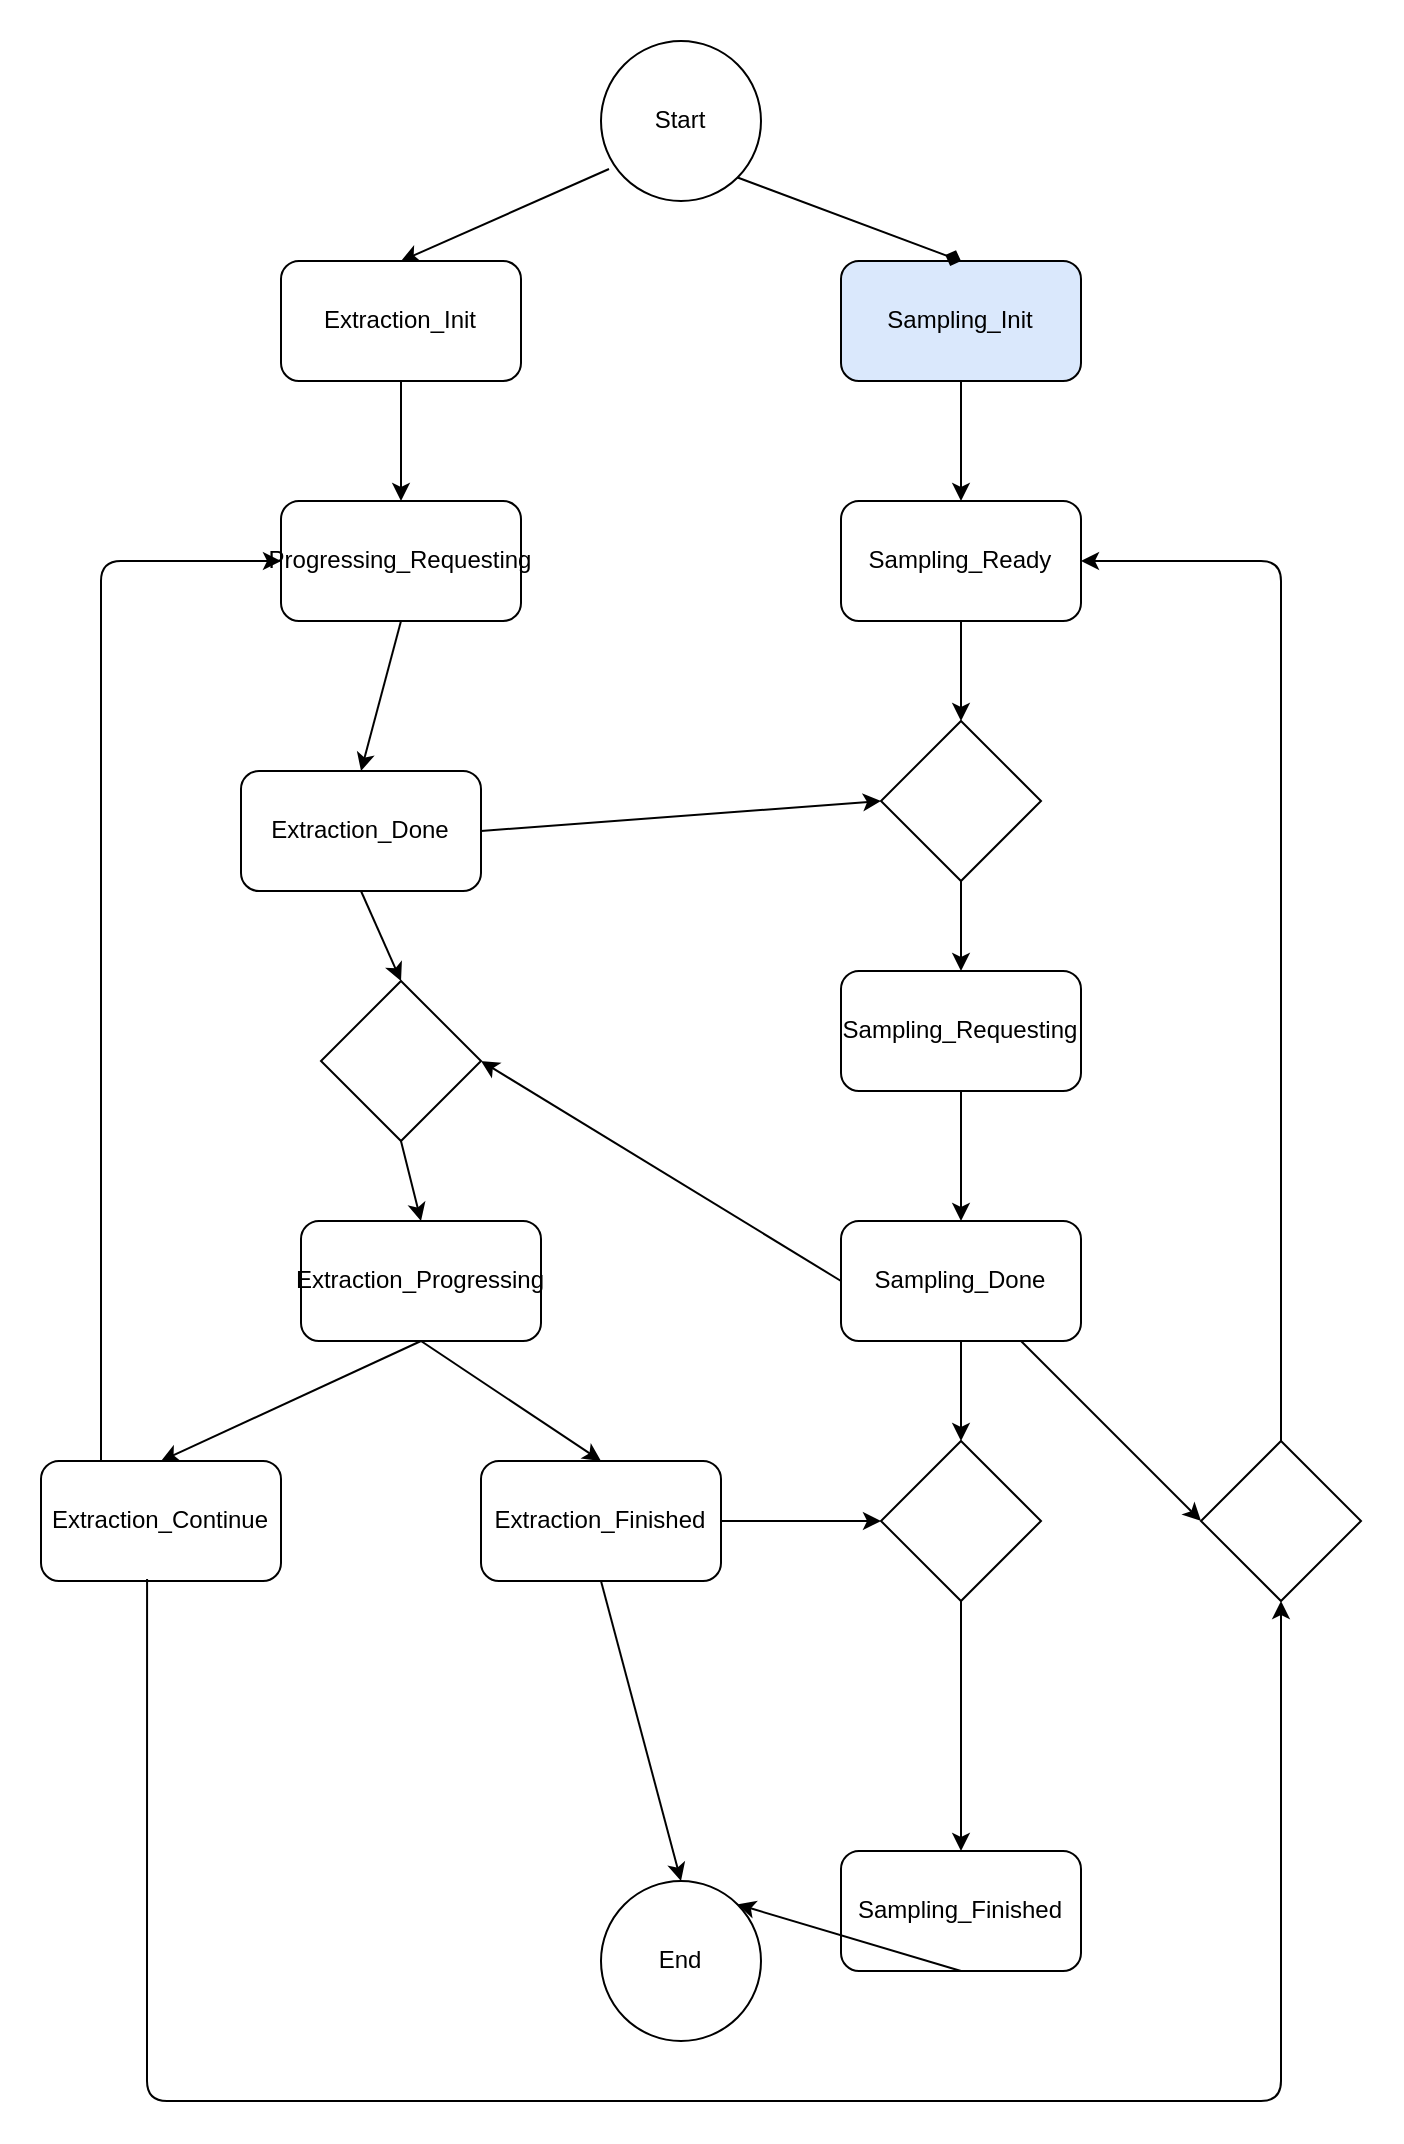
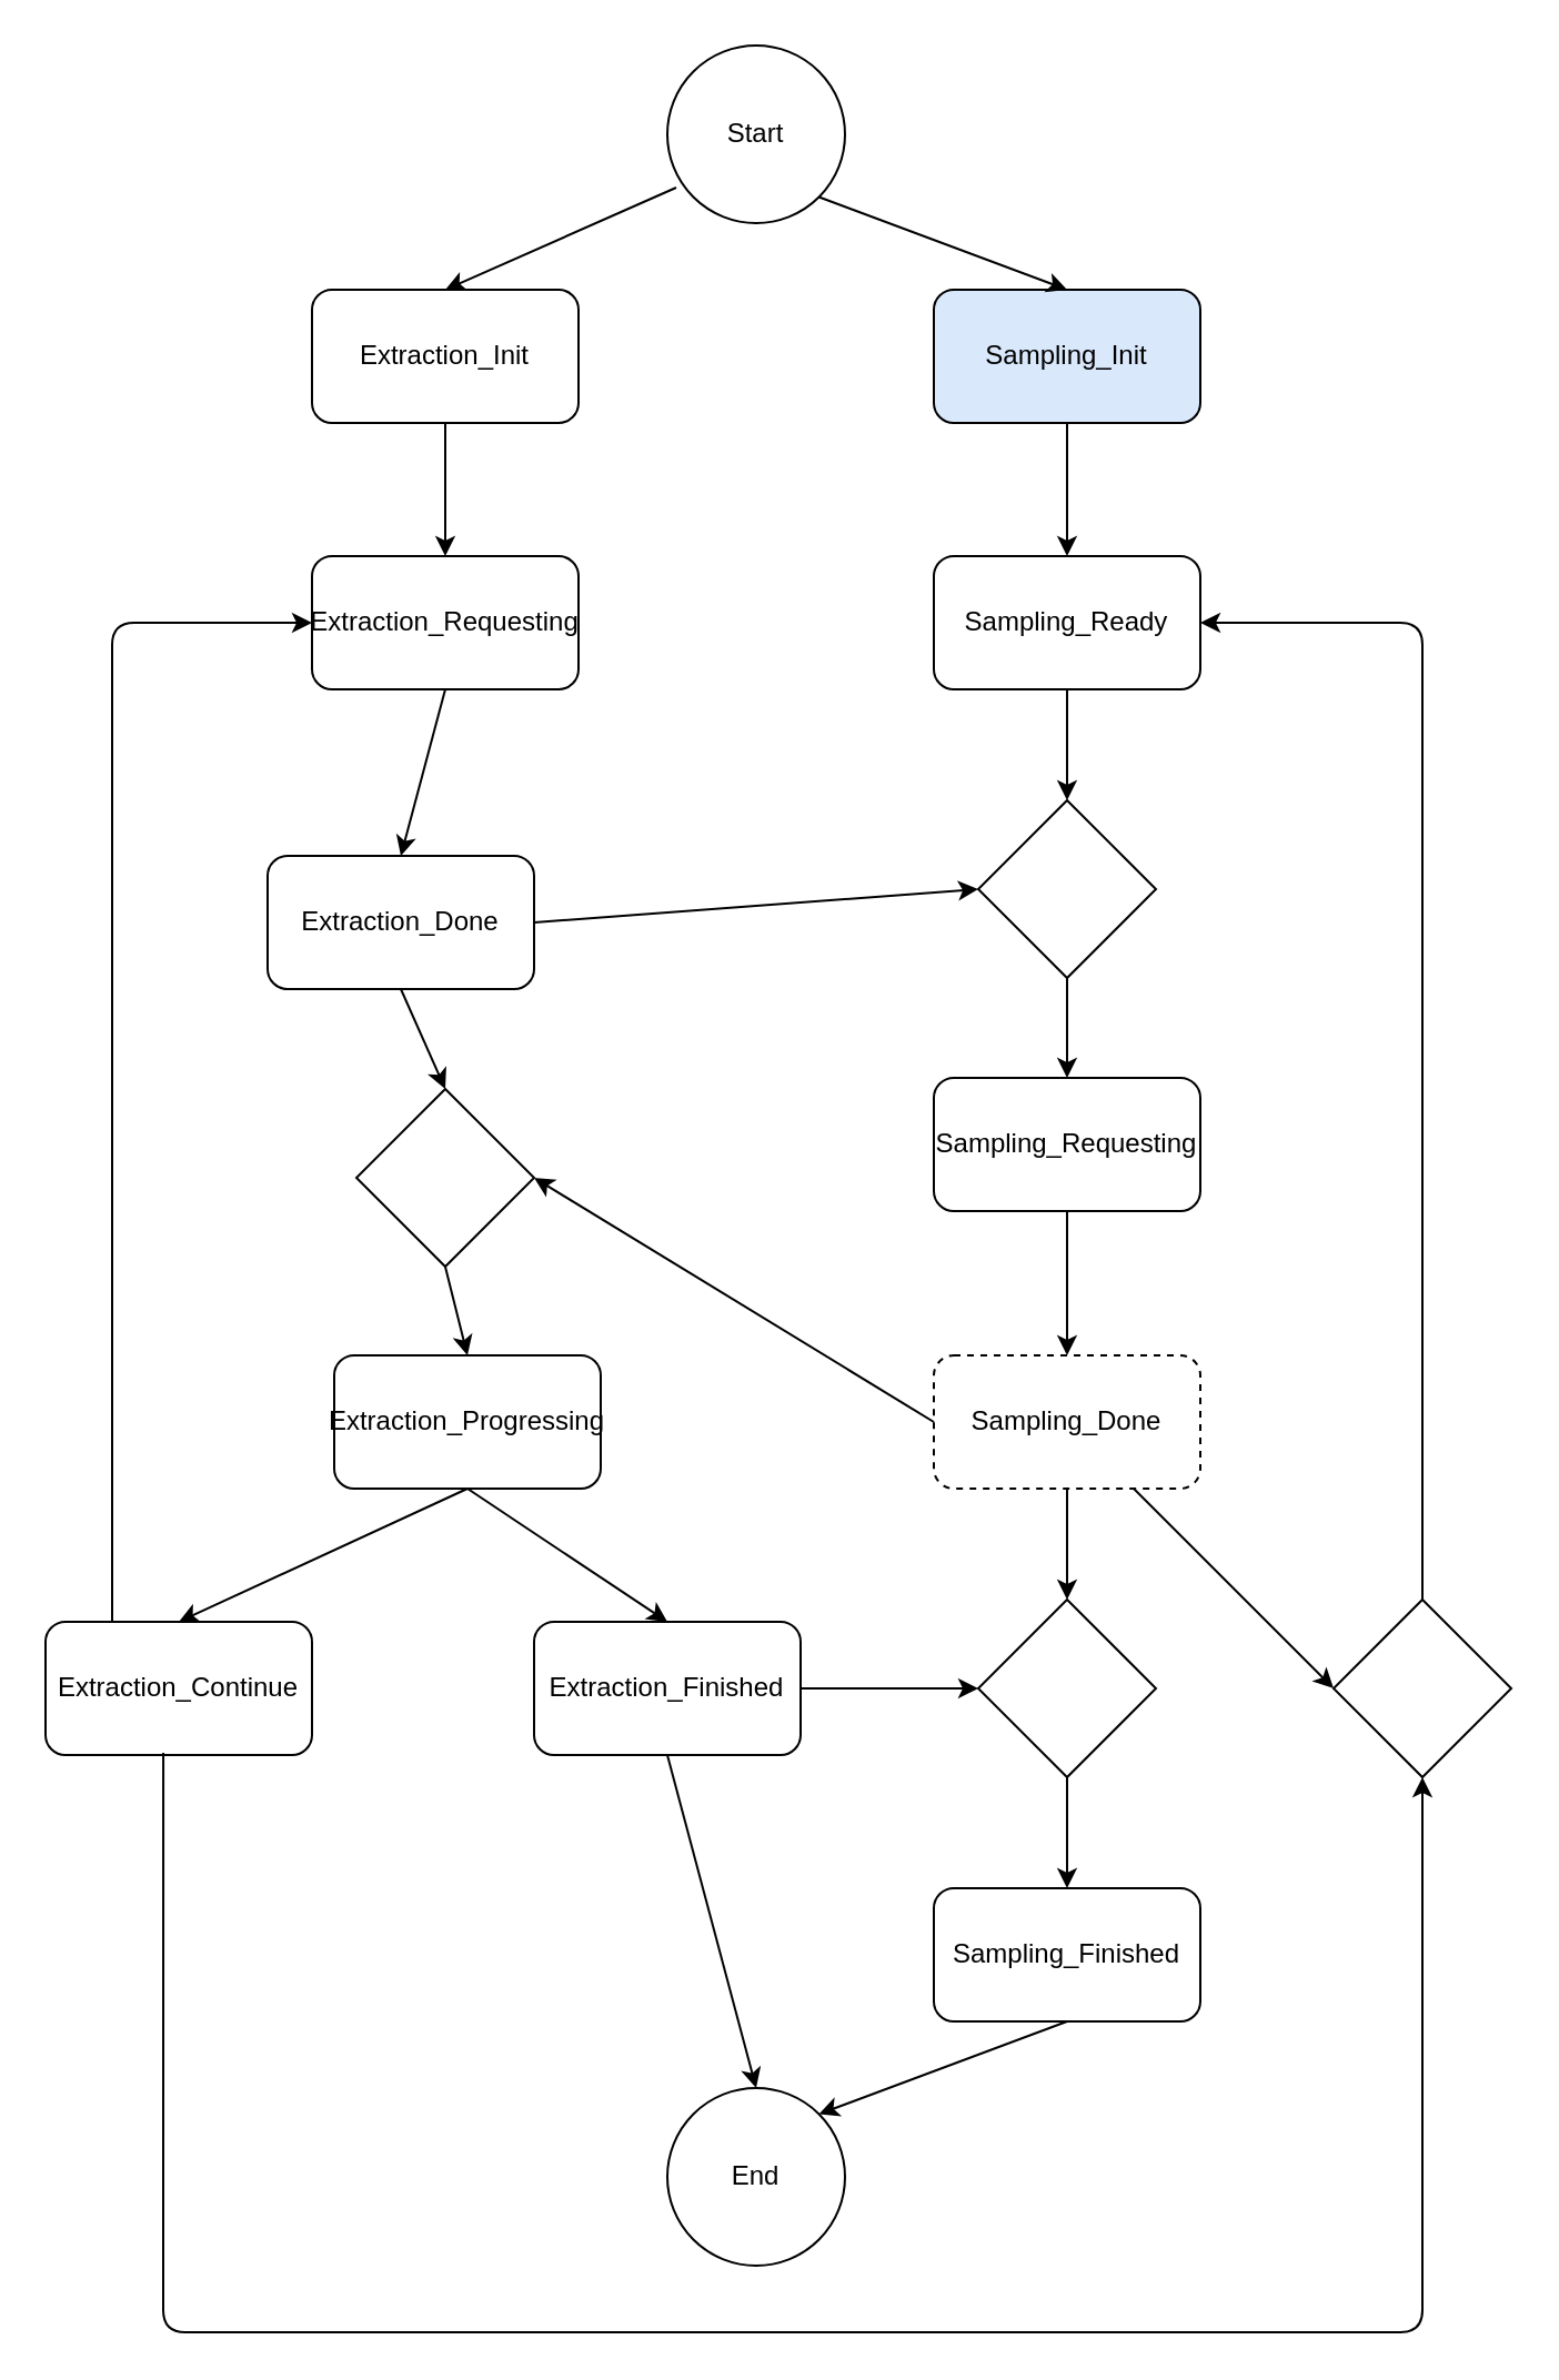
  <mxCell id="0" />
  <mxCell id="1" parent="0" />
  <mxCell id="2" value="&lt;div&gt;Extraction_Init&lt;/div&gt;" style="rounded=1;whiteSpace=wrap;html=1;" vertex="1" parent="1"><mxGeometry x="140" y="130" width="120" height="60" as="geometry" /></mxCell>
  <mxCell id="3" value="Start" style="ellipse;whiteSpace=wrap;html=1;aspect=fixed;" vertex="1" parent="1"><mxGeometry x="300" y="20" width="80" height="80" as="geometry" /></mxCell>
  <mxCell id="4" value="&lt;div&gt;Sampling_Init&lt;/div&gt;" style="rounded=1;whiteSpace=wrap;html=1;fillColor=#dae8fc;" vertex="1" parent="1"><mxGeometry x="420" y="130" width="120" height="60" as="geometry" /></mxCell>
- <mxCell id="5" value="" style="endArrow=diamond;html=1;exitX=1;exitY=1;exitDx=0;exitDy=0;entryX=0.5;entryY=0;entryDx=0;entryDy=0;" edge="1" parent="1" source="3" target="4"><mxGeometry width="50" height="50" relative="1" as="geometry"><mxPoint x="330" y="540" as="sourcePoint" /><mxPoint x="380" y="490" as="targetPoint" /></mxGeometry></mxCell>
+ <mxCell id="5" value="" style="endArrow=classic;html=1;exitX=1;exitY=1;exitDx=0;exitDy=0;entryX=0.5;entryY=0;entryDx=0;entryDy=0;" edge="1" parent="1" source="3" target="4"><mxGeometry width="50" height="50" relative="1" as="geometry"><mxPoint x="330" y="540" as="sourcePoint" /><mxPoint x="380" y="490" as="targetPoint" /></mxGeometry></mxCell>
  <mxCell id="6" value="" style="endArrow=classic;html=1;entryX=0.5;entryY=0;entryDx=0;entryDy=0;exitX=0.05;exitY=0.8;exitDx=0;exitDy=0;exitPerimeter=0;" edge="1" parent="1" source="3" target="2"><mxGeometry width="50" height="50" relative="1" as="geometry"><mxPoint x="220" y="140" as="sourcePoint" /><mxPoint x="270" y="90" as="targetPoint" /></mxGeometry></mxCell>
  <mxCell id="7" value="Extraction_Done" style="rounded=1;whiteSpace=wrap;html=1;" vertex="1" parent="1"><mxGeometry x="120" y="385" width="120" height="60" as="geometry" /></mxCell>
  <mxCell id="8" value="&lt;div&gt;Sampling_Ready&lt;/div&gt;" style="rounded=1;whiteSpace=wrap;html=1;" vertex="1" parent="1"><mxGeometry x="420" y="250" width="120" height="60" as="geometry" /></mxCell>
  <mxCell id="9" value="&lt;div&gt;Sampling_Requesting&lt;/div&gt;" style="rounded=1;whiteSpace=wrap;html=1;" vertex="1" parent="1"><mxGeometry x="420" y="485" width="120" height="60" as="geometry" /></mxCell>
- <mxCell id="10" value="Progressing_Requesting" style="rounded=1;whiteSpace=wrap;html=1;" vertex="1" parent="1"><mxGeometry x="140" y="250" width="120" height="60" as="geometry" /></mxCell>
+ <mxCell id="10" value="Extraction_Requesting" style="rounded=1;whiteSpace=wrap;html=1;" vertex="1" parent="1"><mxGeometry x="140" y="250" width="120" height="60" as="geometry" /></mxCell>
  <mxCell id="11" value="" style="endArrow=classic;html=1;exitX=0.5;exitY=1;exitDx=0;exitDy=0;entryX=0.5;entryY=0;entryDx=0;entryDy=0;" edge="1" parent="1" source="2" target="10"><mxGeometry width="50" height="50" relative="1" as="geometry"><mxPoint x="330" y="540" as="sourcePoint" /><mxPoint x="380" y="490" as="targetPoint" /></mxGeometry></mxCell>
  <mxCell id="12" value="" style="endArrow=classic;html=1;exitX=0.5;exitY=1;exitDx=0;exitDy=0;entryX=0.5;entryY=0;entryDx=0;entryDy=0;" edge="1" parent="1" source="10" target="7"><mxGeometry width="50" height="50" relative="1" as="geometry"><mxPoint x="90" y="370" as="sourcePoint" /><mxPoint x="140" y="320" as="targetPoint" /></mxGeometry></mxCell>
  <mxCell id="13" value="" style="endArrow=classic;html=1;exitX=0.5;exitY=1;exitDx=0;exitDy=0;entryX=0.5;entryY=0;entryDx=0;entryDy=0;" edge="1" parent="1" source="4" target="8"><mxGeometry width="50" height="50" relative="1" as="geometry"><mxPoint x="350" y="510" as="sourcePoint" /><mxPoint x="400" y="460" as="targetPoint" /></mxGeometry></mxCell>
  <mxCell id="14" value="" style="endArrow=classic;html=1;exitX=1;exitY=0.5;exitDx=0;exitDy=0;entryX=0;entryY=0.5;entryDx=0;entryDy=0;" edge="1" parent="1" source="7" target="15"><mxGeometry width="50" height="50" relative="1" as="geometry"><mxPoint x="340" y="510" as="sourcePoint" /><mxPoint x="370" y="460" as="targetPoint" /></mxGeometry></mxCell>
  <mxCell id="15" value="" style="rhombus;whiteSpace=wrap;html=1;" vertex="1" parent="1"><mxGeometry x="440" y="360" width="80" height="80" as="geometry" /></mxCell>
  <mxCell id="16" value="" style="endArrow=classic;html=1;exitX=0.5;exitY=1;exitDx=0;exitDy=0;" edge="1" parent="1" source="8" target="15"><mxGeometry width="50" height="50" relative="1" as="geometry"><mxPoint x="360" y="530" as="sourcePoint" /><mxPoint x="410" y="480" as="targetPoint" /></mxGeometry></mxCell>
  <mxCell id="17" value="" style="endArrow=classic;html=1;exitX=0.5;exitY=1;exitDx=0;exitDy=0;entryX=0.5;entryY=0;entryDx=0;entryDy=0;" edge="1" parent="1" source="15" target="9"><mxGeometry width="50" height="50" relative="1" as="geometry"><mxPoint x="290" y="570" as="sourcePoint" /><mxPoint x="340" y="520" as="targetPoint" /></mxGeometry></mxCell>
- <mxCell id="18" value="Sampling_Done" style="rounded=1;whiteSpace=wrap;html=1;" vertex="1" parent="1"><mxGeometry x="420" y="610" width="120" height="60" as="geometry" /></mxCell>
+ <mxCell id="18" value="Sampling_Done" style="rounded=1;whiteSpace=wrap;html=1;dashed=1;" vertex="1" parent="1"><mxGeometry x="420" y="610" width="120" height="60" as="geometry" /></mxCell>
  <mxCell id="19" value="" style="endArrow=classic;html=1;exitX=0.5;exitY=1;exitDx=0;exitDy=0;entryX=0.5;entryY=0;entryDx=0;entryDy=0;" edge="1" parent="1" source="9" target="18"><mxGeometry width="50" height="50" relative="1" as="geometry"><mxPoint x="280" y="660" as="sourcePoint" /><mxPoint x="330" y="610" as="targetPoint" /></mxGeometry></mxCell>
  <mxCell id="20" value="" style="rhombus;whiteSpace=wrap;html=1;" vertex="1" parent="1"><mxGeometry x="160" y="490" width="80" height="80" as="geometry" /></mxCell>
  <mxCell id="21" value="" style="endArrow=classic;html=1;exitX=0.5;exitY=1;exitDx=0;exitDy=0;entryX=0.5;entryY=0;entryDx=0;entryDy=0;" edge="1" parent="1" source="7" target="20"><mxGeometry width="50" height="50" relative="1" as="geometry"><mxPoint x="40" y="590" as="sourcePoint" /><mxPoint x="90" y="540" as="targetPoint" /></mxGeometry></mxCell>
  <mxCell id="22" value="" style="endArrow=classic;html=1;exitX=0;exitY=0.5;exitDx=0;exitDy=0;entryX=1;entryY=0.5;entryDx=0;entryDy=0;" edge="1" parent="1" source="18" target="20"><mxGeometry width="50" height="50" relative="1" as="geometry"><mxPoint x="280" y="680" as="sourcePoint" /><mxPoint x="330" y="630" as="targetPoint" /></mxGeometry></mxCell>
  <mxCell id="23" value="&lt;div&gt;Extraction_Progressing&lt;/div&gt;" style="rounded=1;whiteSpace=wrap;html=1;" vertex="1" parent="1"><mxGeometry x="150" y="610" width="120" height="60" as="geometry" /></mxCell>
  <mxCell id="24" value="" style="endArrow=classic;html=1;exitX=0.5;exitY=1;exitDx=0;exitDy=0;entryX=0.5;entryY=0;entryDx=0;entryDy=0;" edge="1" parent="1" source="20" target="23"><mxGeometry width="50" height="50" relative="1" as="geometry"><mxPoint x="10" y="660" as="sourcePoint" /><mxPoint x="60" y="610" as="targetPoint" /></mxGeometry></mxCell>
  <mxCell id="25" value="Extraction_Finished" style="rounded=1;whiteSpace=wrap;html=1;" vertex="1" parent="1"><mxGeometry x="240" y="730" width="120" height="60" as="geometry" /></mxCell>
  <mxCell id="26" value="Extraction_Continue" style="rounded=1;whiteSpace=wrap;html=1;" vertex="1" parent="1"><mxGeometry x="20" y="730" width="120" height="60" as="geometry" /></mxCell>
  <mxCell id="27" value="" style="endArrow=classic;html=1;exitX=0.5;exitY=1;exitDx=0;exitDy=0;entryX=0.5;entryY=0;entryDx=0;entryDy=0;" edge="1" parent="1" source="23" target="26"><mxGeometry width="50" height="50" relative="1" as="geometry"><mxPoint x="180" y="870" as="sourcePoint" /><mxPoint x="230" y="820" as="targetPoint" /></mxGeometry></mxCell>
  <mxCell id="28" value="" style="endArrow=classic;html=1;exitX=0.5;exitY=1;exitDx=0;exitDy=0;entryX=0.5;entryY=0;entryDx=0;entryDy=0;" edge="1" parent="1" source="23" target="25"><mxGeometry width="50" height="50" relative="1" as="geometry"><mxPoint x="190" y="890" as="sourcePoint" /><mxPoint x="240" y="840" as="targetPoint" /></mxGeometry></mxCell>
  <mxCell id="29" value="" style="rhombus;whiteSpace=wrap;html=1;" vertex="1" parent="1"><mxGeometry x="440" y="720" width="80" height="80" as="geometry" /></mxCell>
  <mxCell id="30" value="" style="endArrow=classic;html=1;exitX=1;exitY=0.5;exitDx=0;exitDy=0;entryX=0;entryY=0.5;entryDx=0;entryDy=0;" edge="1" parent="1" source="25" target="29"><mxGeometry width="50" height="50" relative="1" as="geometry"><mxPoint x="380" y="880" as="sourcePoint" /><mxPoint x="430" y="770" as="targetPoint" /></mxGeometry></mxCell>
  <mxCell id="31" value="" style="endArrow=classic;html=1;exitX=0.5;exitY=1;exitDx=0;exitDy=0;" edge="1" parent="1" source="18" target="29"><mxGeometry width="50" height="50" relative="1" as="geometry"><mxPoint x="340" y="890" as="sourcePoint" /><mxPoint x="390" y="840" as="targetPoint" /></mxGeometry></mxCell>
- <mxCell id="32" value="Sampling_Finished" style="rounded=1;whiteSpace=wrap;html=1;" vertex="1" parent="1"><mxGeometry x="420" y="925" width="120" height="60" as="geometry" /></mxCell>
+ <mxCell id="32" value="Sampling_Finished" style="rounded=1;whiteSpace=wrap;html=1;" vertex="1" parent="1"><mxGeometry x="420" y="850" width="120" height="60" as="geometry" /></mxCell>
  <mxCell id="33" value="" style="endArrow=classic;html=1;entryX=0.5;entryY=0;entryDx=0;entryDy=0;exitX=0.5;exitY=1;exitDx=0;exitDy=0;" edge="1" parent="1" source="29" target="32"><mxGeometry width="50" height="50" relative="1" as="geometry"><mxPoint x="330" y="540" as="sourcePoint" /><mxPoint x="380" y="490" as="targetPoint" /></mxGeometry></mxCell>
  <mxCell id="34" value="&lt;div&gt;End&lt;/div&gt;" style="ellipse;whiteSpace=wrap;html=1;aspect=fixed;" vertex="1" parent="1"><mxGeometry x="300" y="940" width="80" height="80" as="geometry" /></mxCell>
  <mxCell id="35" value="" style="endArrow=classic;html=1;exitX=0.5;exitY=1;exitDx=0;exitDy=0;entryX=1;entryY=0;entryDx=0;entryDy=0;" edge="1" parent="1" source="32" target="34"><mxGeometry width="50" height="50" relative="1" as="geometry"><mxPoint x="330" y="540" as="sourcePoint" /><mxPoint x="380" y="490" as="targetPoint" /></mxGeometry></mxCell>
  <mxCell id="36" value="" style="endArrow=classic;html=1;exitX=0.5;exitY=1;exitDx=0;exitDy=0;entryX=0.5;entryY=0;entryDx=0;entryDy=0;" edge="1" parent="1" source="25" target="34"><mxGeometry width="50" height="50" relative="1" as="geometry"><mxPoint x="290" y="900" as="sourcePoint" /><mxPoint x="340" y="850" as="targetPoint" /></mxGeometry></mxCell>
  <mxCell id="37" value="" style="endArrow=classic;html=1;exitX=0.25;exitY=0;exitDx=0;exitDy=0;entryX=0;entryY=0.5;entryDx=0;entryDy=0;" edge="1" parent="1" source="26" target="10"><mxGeometry width="50" height="50" relative="1" as="geometry"><mxPoint x="80" y="720" as="sourcePoint" /><mxPoint x="80" y="590" as="targetPoint" /><Array as="points"><mxPoint x="50" y="280" /></Array></mxGeometry></mxCell>
  <mxCell id="38" value="" style="rhombus;whiteSpace=wrap;html=1;" vertex="1" parent="1"><mxGeometry x="600" y="720" width="80" height="80" as="geometry" /></mxCell>
  <mxCell id="39" value="" style="endArrow=classic;html=1;exitX=0.442;exitY=0.983;exitDx=0;exitDy=0;exitPerimeter=0;entryX=0.5;entryY=1;entryDx=0;entryDy=0;" edge="1" parent="1" source="26" target="38"><mxGeometry width="50" height="50" relative="1" as="geometry"><mxPoint x="130" y="910" as="sourcePoint" /><mxPoint x="180" y="860" as="targetPoint" /><Array as="points"><mxPoint x="73" y="1050" /><mxPoint x="640" y="1050" /></Array></mxGeometry></mxCell>
  <mxCell id="40" value="" style="endArrow=classic;html=1;exitX=0.75;exitY=1;exitDx=0;exitDy=0;entryX=0;entryY=0.5;entryDx=0;entryDy=0;" edge="1" parent="1" source="18" target="38"><mxGeometry width="50" height="50" relative="1" as="geometry"><mxPoint x="330" y="550" as="sourcePoint" /><mxPoint x="380" y="500" as="targetPoint" /></mxGeometry></mxCell>
  <mxCell id="41" value="" style="endArrow=classic;html=1;exitX=0.5;exitY=0;exitDx=0;exitDy=0;entryX=1;entryY=0.5;entryDx=0;entryDy=0;" edge="1" parent="1" source="38" target="8"><mxGeometry width="50" height="50" relative="1" as="geometry"><mxPoint x="480" y="610" as="sourcePoint" /><mxPoint x="530" y="560" as="targetPoint" /><Array as="points"><mxPoint x="640" y="280" /></Array></mxGeometry></mxCell>
